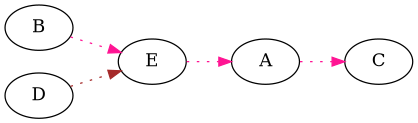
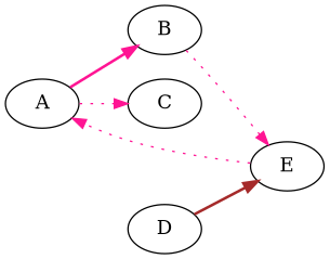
  digraph {
    rankdir=LR
    node [color=black shape=ellipse]
    edge [color=deeppink style=dotted]
    n1 [label=A]
    n2 [label=B]
    n3 [label=C]
    n4 [label=E]
    n5 [label=D]
+   n1 -> n2 [style=bold]
    n1 -> n3
    n2 -> n4
    n4 -> n1
-   n5 -> n4 [color=brown]
+   n5 -> n4 [color=brown style=bold]
  }
